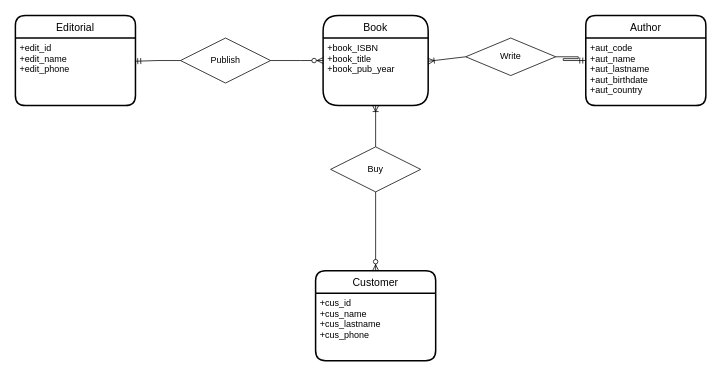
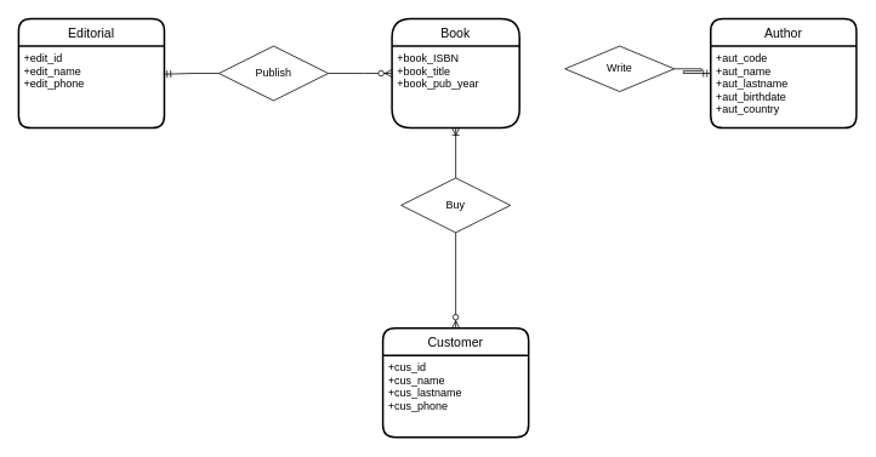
  <mxCell id="0" />
  <mxCell id="1" parent="0" />
  <mxCell id="2" value="Book" style="swimlane;childLayout=stackLayout;horizontal=1;startSize=30;horizontalStack=0;rounded=1;fontSize=14;fontStyle=0;strokeWidth=2;resizeParent=0;resizeLast=1;shadow=0;dashed=0;align=center;arcSize=23;" vertex="1" parent="1"><mxGeometry x="430" y="20" width="140" height="120" as="geometry" /></mxCell>
  <mxCell id="3" value="+book_ISBN    &#10;+book_title&#10;+book_pub_year" style="align=left;strokeColor=none;fillColor=none;spacingLeft=4;fontSize=12;verticalAlign=top;resizable=0;rotatable=0;part=1;" vertex="1" parent="2"><mxGeometry y="30" width="140" height="90" as="geometry" /></mxCell>
  <mxCell id="4" value="Author" style="swimlane;childLayout=stackLayout;horizontal=1;startSize=30;horizontalStack=0;rounded=1;fontSize=14;fontStyle=0;strokeWidth=2;resizeParent=0;resizeLast=1;shadow=0;dashed=0;align=center;" vertex="1" parent="1"><mxGeometry x="780" y="20" width="160" height="120" as="geometry" /></mxCell>
  <mxCell id="5" value="+aut_code&#10;+aut_name&#10;+aut_lastname&#10;+aut_birthdate&#10;+aut_country&#10;" style="align=left;strokeColor=none;fillColor=none;spacingLeft=4;fontSize=12;verticalAlign=top;resizable=0;rotatable=0;part=1;" vertex="1" parent="4"><mxGeometry y="30" width="160" height="90" as="geometry" /></mxCell>
  <mxCell id="6" value="Editorial" style="swimlane;childLayout=stackLayout;horizontal=1;startSize=30;horizontalStack=0;rounded=1;fontSize=14;fontStyle=0;strokeWidth=2;resizeParent=0;resizeLast=1;shadow=0;dashed=0;align=center;" vertex="1" parent="1"><mxGeometry y="20" width="160" height="120" as="geometry" x="20" /></mxCell>
  <mxCell id="7" value="+edit_id&#10;+edit_name&#10;+edit_phone" style="align=left;strokeColor=none;fillColor=none;spacingLeft=4;fontSize=12;verticalAlign=top;resizable=0;rotatable=0;part=1;" vertex="1" parent="6"><mxGeometry y="30" width="160" height="90" as="geometry" /></mxCell>
  <mxCell id="8" value="Customer" style="swimlane;childLayout=stackLayout;horizontal=1;startSize=30;horizontalStack=0;rounded=1;fontSize=14;fontStyle=0;strokeWidth=2;resizeParent=0;resizeLast=1;shadow=0;dashed=0;align=center;" vertex="1" parent="1"><mxGeometry x="420" y="360" width="160" height="120" as="geometry" /></mxCell>
  <mxCell id="9" value="+cus_id&#10;+cus_name&#10;+cus_lastname&#10;+cus_phone&#10;" style="align=left;strokeColor=none;fillColor=none;spacingLeft=4;fontSize=12;verticalAlign=top;resizable=0;rotatable=0;part=1;" vertex="1" parent="8"><mxGeometry y="30" width="160" height="90" as="geometry" /></mxCell>
  <mxCell id="10" value="Publish" style="shape=rhombus;perimeter=rhombusPerimeter;whiteSpace=wrap;html=1;align=center;" vertex="1" parent="1"><mxGeometry x="240" y="50" width="120" height="60" as="geometry" /></mxCell>
  <mxCell id="11" value="" style="edgeStyle=entityRelationEdgeStyle;fontSize=12;html=1;endArrow=ERmandOne;rounded=0;entryX=0.994;entryY=0.344;entryDx=0;entryDy=0;entryPerimeter=0;exitX=0;exitY=0.5;exitDx=0;exitDy=0;" edge="1" parent="1" source="10" target="7"><mxGeometry width="100" height="100" relative="1" as="geometry"><mxPoint x="210" y="220" as="sourcePoint" /><mxPoint x="270" y="220" as="targetPoint" /></mxGeometry></mxCell>
  <mxCell id="12" value="Write" style="shape=rhombus;perimeter=rhombusPerimeter;whiteSpace=wrap;html=1;align=center;" vertex="1" parent="1"><mxGeometry x="620" y="50" width="120" height="50" as="geometry" /></mxCell>
  <mxCell id="13" value="" style="edgeStyle=entityRelationEdgeStyle;fontSize=12;html=1;endArrow=ERzeroToMany;endFill=1;rounded=0;exitX=1;exitY=0.5;exitDx=0;exitDy=0;" edge="1" parent="1" source="10"><mxGeometry width="100" height="100" relative="1" as="geometry"><mxPoint x="330" y="180" as="sourcePoint" /><mxPoint x="430" y="80" as="targetPoint" /></mxGeometry></mxCell>
  <mxCell id="14" value="" style="edgeStyle=entityRelationEdgeStyle;fontSize=12;html=1;endArrow=ERmandOne;rounded=0;exitX=1;exitY=0.5;exitDx=0;exitDy=0;" edge="1" parent="1" source="12"><mxGeometry width="100" height="100" relative="1" as="geometry"><mxPoint x="680" y="180" as="sourcePoint" /><mxPoint x="780" y="80" as="targetPoint" /></mxGeometry></mxCell>
  <mxCell id="15" value="Buy" style="shape=rhombus;perimeter=rhombusPerimeter;whiteSpace=wrap;html=1;align=center;" vertex="1" parent="1"><mxGeometry x="440" y="195" width="120" height="60" as="geometry" /></mxCell>
  <mxCell id="16" value="" style="fontSize=12;html=1;endArrow=ERoneToMany;rounded=0;entryX=0.5;entryY=1;entryDx=0;entryDy=0;exitX=0.5;exitY=0;exitDx=0;exitDy=0;" edge="1" parent="1" source="15" target="2"><mxGeometry width="100" height="100" relative="1" as="geometry"><mxPoint x="380" y="300" as="sourcePoint" /><mxPoint x="480" y="200" as="targetPoint" /></mxGeometry></mxCell>
  <mxCell id="17" value="" style="fontSize=12;html=1;endArrow=ERzeroToMany;endFill=1;rounded=0;entryX=0.5;entryY=0;entryDx=0;entryDy=0;exitX=0.5;exitY=1;exitDx=0;exitDy=0;" edge="1" parent="1" source="15" target="8"><mxGeometry width="100" height="100" relative="1" as="geometry"><mxPoint x="230" y="330" as="sourcePoint" /><mxPoint x="330" y="230" as="targetPoint" /></mxGeometry></mxCell>
- <mxCell id="18" value="" style="fontSize=12;html=1;endArrow=ERoneToMany;rounded=0;entryX=1;entryY=0.344;entryDx=0;entryDy=0;entryPerimeter=0;exitX=0;exitY=0.5;exitDx=0;exitDy=0;" edge="1" parent="1" source="12" target="3"><mxGeometry width="100" height="100" relative="1" as="geometry"><mxPoint x="380" y="300" as="sourcePoint" /><mxPoint x="480" y="200" as="targetPoint" /></mxGeometry></mxCell>
